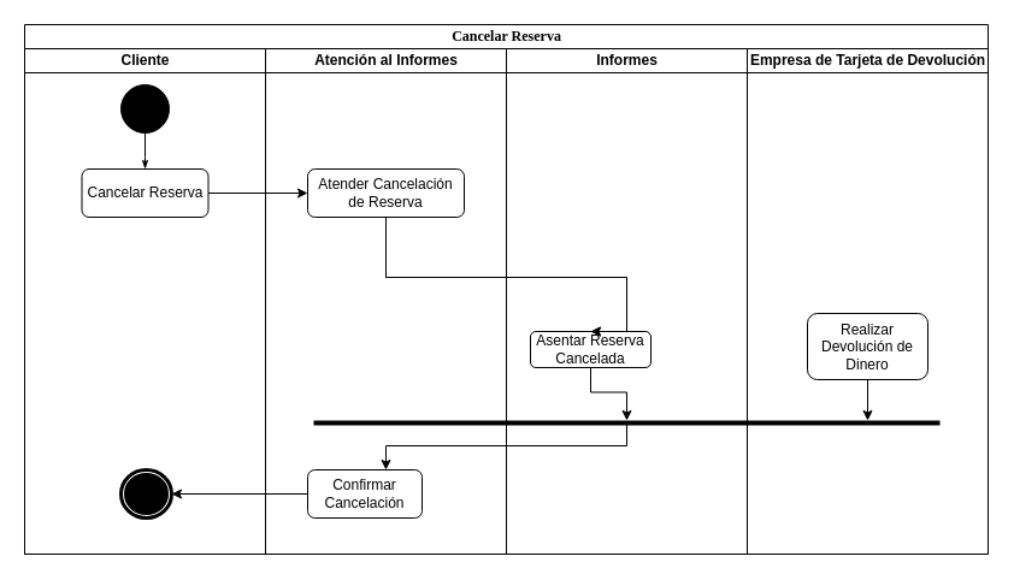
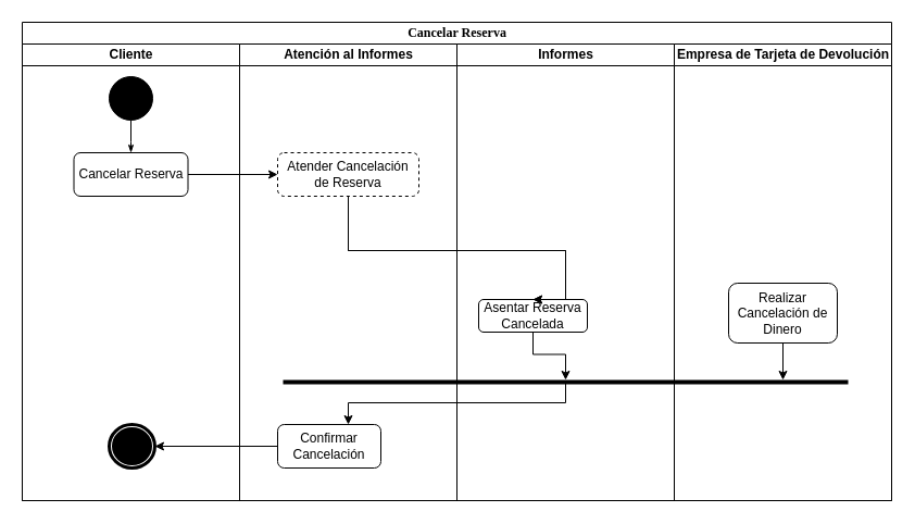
  <mxCell id="0" />
  <mxCell id="1" parent="0" />
  <mxCell id="2" value="Cancelar Reserva" style="swimlane;html=1;childLayout=stackLayout;startSize=20;rounded=0;shadow=0;comic=0;labelBackgroundColor=none;strokeWidth=1;fontFamily=Verdana;fontSize=12;align=center;" parent="1" vertex="1"><mxGeometry x="20" y="20" width="800" height="440" as="geometry" /></mxCell>
  <mxCell id="3" value="Cliente" style="swimlane;html=1;startSize=20;" parent="2" vertex="1"><mxGeometry y="20" width="200" height="420" as="geometry" /></mxCell>
  <mxCell id="4" value="Cancelar Reserva" style="rounded=1;whiteSpace=wrap;html=1;" parent="3" vertex="1"><mxGeometry x="47.5" y="100" width="105" height="40" as="geometry" /></mxCell>
  <mxCell id="5" value="" style="ellipse;whiteSpace=wrap;html=1;rounded=0;shadow=0;comic=0;labelBackgroundColor=none;strokeWidth=1;fillColor=#000000;fontFamily=Verdana;fontSize=12;align=center;" parent="3" vertex="1"><mxGeometry x="80" y="30" width="40" height="40" as="geometry" /></mxCell>
  <mxCell id="6" style="edgeStyle=orthogonalEdgeStyle;rounded=0;html=1;labelBackgroundColor=none;startArrow=none;startFill=0;startSize=5;endArrow=classicThin;endFill=1;endSize=5;jettySize=auto;orthogonalLoop=1;strokeWidth=1;fontFamily=Verdana;fontSize=12" parent="3" source="5" edge="1"><mxGeometry relative="1" as="geometry"><mxPoint x="100" y="100" as="targetPoint" /></mxGeometry></mxCell>
  <mxCell id="7" value="" style="ellipse;html=1;shape=endState;fillColor=#000000;strokeWidth=3;" parent="3" vertex="1"><mxGeometry x="80" y="350" width="42" height="40" as="geometry" /></mxCell>
  <mxCell id="8" value="Atención al Informes" style="swimlane;html=1;startSize=20;" parent="2" vertex="1"><mxGeometry x="200" y="20" width="200" height="420" as="geometry" /></mxCell>
- <mxCell id="9" value="Atender Cancelación de Reserva" style="whiteSpace=wrap;html=1;rounded=1;" parent="8" vertex="1"><mxGeometry x="35" y="100" width="130" height="40" as="geometry" /></mxCell>
+ <mxCell id="9" value="Atender Cancelación de Reserva" style="whiteSpace=wrap;html=1;rounded=1;dashed=1;" parent="8" vertex="1"><mxGeometry x="35" y="100" width="130" height="40" as="geometry" /></mxCell>
  <mxCell id="10" value="Confirmar Cancelación" style="whiteSpace=wrap;html=1;rounded=1;" parent="8" vertex="1"><mxGeometry x="35" y="350" width="95" height="40" as="geometry" /></mxCell>
  <mxCell id="11" value="Informes" style="swimlane;html=1;startSize=20;" parent="2" vertex="1"><mxGeometry x="400" y="20" width="200" height="420" as="geometry" /></mxCell>
  <mxCell id="12" style="edgeStyle=none;rounded=0;html=1;labelBackgroundColor=none;startArrow=none;startFill=0;startSize=5;endArrow=classicThin;endFill=1;endSize=5;jettySize=auto;orthogonalLoop=1;strokeWidth=1;fontFamily=Verdana;fontSize=12" parent="11" edge="1"><mxGeometry relative="1" as="geometry"><mxPoint x="30" y="640" as="sourcePoint" /></mxGeometry></mxCell>
  <mxCell id="13" style="edgeStyle=none;rounded=0;html=1;labelBackgroundColor=none;startArrow=none;startFill=0;startSize=5;endArrow=classicThin;endFill=1;endSize=5;jettySize=auto;orthogonalLoop=1;strokeWidth=1;fontFamily=Verdana;fontSize=12" parent="11" edge="1"><mxGeometry relative="1" as="geometry"><mxPoint x="120" y="700" as="sourcePoint" /></mxGeometry></mxCell>
  <mxCell id="14" style="edgeStyle=none;rounded=0;html=1;labelBackgroundColor=none;startArrow=none;startFill=0;startSize=5;endArrow=classicThin;endFill=1;endSize=5;jettySize=auto;orthogonalLoop=1;strokeWidth=1;fontFamily=Verdana;fontSize=12" parent="11" edge="1"><mxGeometry relative="1" as="geometry"><mxPoint x="120" y="880" as="targetPoint" /></mxGeometry></mxCell>
  <mxCell id="15" style="edgeStyle=none;rounded=0;html=1;dashed=1;labelBackgroundColor=none;startArrow=none;startFill=0;startSize=5;endArrow=oval;endFill=0;endSize=5;jettySize=auto;orthogonalLoop=1;strokeWidth=1;fontFamily=Verdana;fontSize=12" parent="11" edge="1"><mxGeometry relative="1" as="geometry"><mxPoint x="156.964" y="640" as="sourcePoint" /></mxGeometry></mxCell>
  <mxCell id="16" style="edgeStyle=none;rounded=0;html=1;dashed=1;labelBackgroundColor=none;startArrow=none;startFill=0;startSize=5;endArrow=oval;endFill=0;endSize=5;jettySize=auto;orthogonalLoop=1;strokeWidth=1;fontFamily=Verdana;fontSize=12" parent="11" edge="1"><mxGeometry relative="1" as="geometry"><mxPoint x="35" y="623.028" as="targetPoint" /></mxGeometry></mxCell>
  <mxCell id="17" style="edgeStyle=none;rounded=0;html=1;dashed=1;labelBackgroundColor=none;startArrow=none;startFill=0;startSize=5;endArrow=oval;endFill=0;endSize=5;jettySize=auto;orthogonalLoop=1;strokeWidth=1;fontFamily=Verdana;fontSize=12" parent="11" edge="1"><mxGeometry relative="1" as="geometry"><mxPoint x="169.6" y="785" as="sourcePoint" /></mxGeometry></mxCell>
  <mxCell id="18" value="Asentar Reserva Cancelada" style="rounded=1;whiteSpace=wrap;html=1;" parent="11" vertex="1"><mxGeometry x="20" y="235" width="100" height="30" as="geometry" /></mxCell>
  <mxCell id="19" value="" style="edgeStyle=orthogonalEdgeStyle;rounded=0;orthogonalLoop=1;jettySize=auto;html=1;" parent="2" source="4" target="9" edge="1"><mxGeometry relative="1" as="geometry" /></mxCell>
  <mxCell id="20" style="edgeStyle=orthogonalEdgeStyle;rounded=0;orthogonalLoop=1;jettySize=auto;html=1;exitX=0.5;exitY=1;exitDx=0;exitDy=0;entryX=0.5;entryY=0;entryDx=0;entryDy=0;" parent="2" source="9" target="18" edge="1"><mxGeometry relative="1" as="geometry"><Array as="points"><mxPoint x="300" y="210" /><mxPoint x="500" y="210" /></Array></mxGeometry></mxCell>
  <mxCell id="21" value="Empresa de Tarjeta de Devolución" style="swimlane;html=1;startSize=20;" parent="2" vertex="1"><mxGeometry x="600" y="20" width="200" height="420" as="geometry" /></mxCell>
  <mxCell id="22" style="edgeStyle=none;rounded=0;html=1;labelBackgroundColor=none;startArrow=none;startFill=0;startSize=5;endArrow=classicThin;endFill=1;endSize=5;jettySize=auto;orthogonalLoop=1;strokeWidth=1;fontFamily=Verdana;fontSize=12" parent="21" edge="1"><mxGeometry relative="1" as="geometry"><mxPoint x="30" y="640" as="sourcePoint" /></mxGeometry></mxCell>
  <mxCell id="23" style="edgeStyle=none;rounded=0;html=1;labelBackgroundColor=none;startArrow=none;startFill=0;startSize=5;endArrow=classicThin;endFill=1;endSize=5;jettySize=auto;orthogonalLoop=1;strokeWidth=1;fontFamily=Verdana;fontSize=12" parent="21" edge="1"><mxGeometry relative="1" as="geometry"><mxPoint x="120" y="700" as="sourcePoint" /></mxGeometry></mxCell>
  <mxCell id="24" style="edgeStyle=none;rounded=0;html=1;labelBackgroundColor=none;startArrow=none;startFill=0;startSize=5;endArrow=classicThin;endFill=1;endSize=5;jettySize=auto;orthogonalLoop=1;strokeWidth=1;fontFamily=Verdana;fontSize=12" parent="21" edge="1"><mxGeometry relative="1" as="geometry"><mxPoint x="120" y="880" as="targetPoint" /></mxGeometry></mxCell>
  <mxCell id="25" style="edgeStyle=none;rounded=0;html=1;dashed=1;labelBackgroundColor=none;startArrow=none;startFill=0;startSize=5;endArrow=oval;endFill=0;endSize=5;jettySize=auto;orthogonalLoop=1;strokeWidth=1;fontFamily=Verdana;fontSize=12" parent="21" edge="1"><mxGeometry relative="1" as="geometry"><mxPoint x="156.964" y="640" as="sourcePoint" /></mxGeometry></mxCell>
  <mxCell id="26" style="edgeStyle=none;rounded=0;html=1;dashed=1;labelBackgroundColor=none;startArrow=none;startFill=0;startSize=5;endArrow=oval;endFill=0;endSize=5;jettySize=auto;orthogonalLoop=1;strokeWidth=1;fontFamily=Verdana;fontSize=12" parent="21" edge="1"><mxGeometry relative="1" as="geometry"><mxPoint x="35" y="623.028" as="targetPoint" /></mxGeometry></mxCell>
  <mxCell id="27" style="edgeStyle=none;rounded=0;html=1;dashed=1;labelBackgroundColor=none;startArrow=none;startFill=0;startSize=5;endArrow=oval;endFill=0;endSize=5;jettySize=auto;orthogonalLoop=1;strokeWidth=1;fontFamily=Verdana;fontSize=12" parent="21" edge="1"><mxGeometry relative="1" as="geometry"><mxPoint x="169.6" y="785" as="sourcePoint" /></mxGeometry></mxCell>
- <mxCell id="28" value="Realizar Devolución de Dinero" style="rounded=1;whiteSpace=wrap;html=1;" parent="21" vertex="1"><mxGeometry x="50" y="220" width="100" height="55" as="geometry" /></mxCell>
+ <mxCell id="28" value="Realizar Cancelación de Dinero" style="rounded=1;whiteSpace=wrap;html=1;" parent="21" vertex="1"><mxGeometry x="50" y="220" width="100" height="55" as="geometry" /></mxCell>
  <mxCell id="29" value="" style="line;strokeWidth=4;html=1;perimeter=backbonePerimeter;points=[];outlineConnect=0;" parent="21" vertex="1"><mxGeometry x="-360" y="306" width="520" height="10" as="geometry" /></mxCell>
  <mxCell id="30" style="edgeStyle=orthogonalEdgeStyle;rounded=0;orthogonalLoop=1;jettySize=auto;html=1;" parent="2" source="18" target="29" edge="1"><mxGeometry relative="1" as="geometry"><mxPoint x="525" y="330" as="targetPoint" /></mxGeometry></mxCell>
  <mxCell id="31" style="edgeStyle=orthogonalEdgeStyle;rounded=0;orthogonalLoop=1;jettySize=auto;html=1;endArrow=none;endFill=0;startArrow=classic;startFill=1;" parent="2" source="10" target="29" edge="1"><mxGeometry relative="1" as="geometry"><mxPoint x="350" y="333" as="targetPoint" /><Array as="points"><mxPoint x="300" y="350" /><mxPoint x="500" y="350" /></Array></mxGeometry></mxCell>
  <mxCell id="32" style="edgeStyle=orthogonalEdgeStyle;rounded=0;orthogonalLoop=1;jettySize=auto;html=1;exitX=0.5;exitY=1;exitDx=0;exitDy=0;entryX=0.5;entryY=0;entryDx=0;entryDy=0;" edge="1" parent="2" source="9" target="18"><mxGeometry relative="1" as="geometry"><mxPoint x="1180" y="200" as="sourcePoint" /><mxPoint x="1380" y="295" as="targetPoint" /><Array as="points"><mxPoint x="300" y="210" /><mxPoint x="500" y="210" /></Array></mxGeometry></mxCell>
  <mxCell id="33" style="edgeStyle=orthogonalEdgeStyle;rounded=0;orthogonalLoop=1;jettySize=auto;html=1;" edge="1" parent="2" source="10" target="7"><mxGeometry relative="1" as="geometry" /></mxCell>
  <mxCell id="34" style="edgeStyle=orthogonalEdgeStyle;rounded=0;orthogonalLoop=1;jettySize=auto;html=1;exitX=0.5;exitY=1;exitDx=0;exitDy=0;" edge="1" parent="1" source="28"><mxGeometry relative="1" as="geometry"><mxPoint x="720" y="349" as="targetPoint" /><mxPoint x="720" y="327" as="sourcePoint" /></mxGeometry></mxCell>
